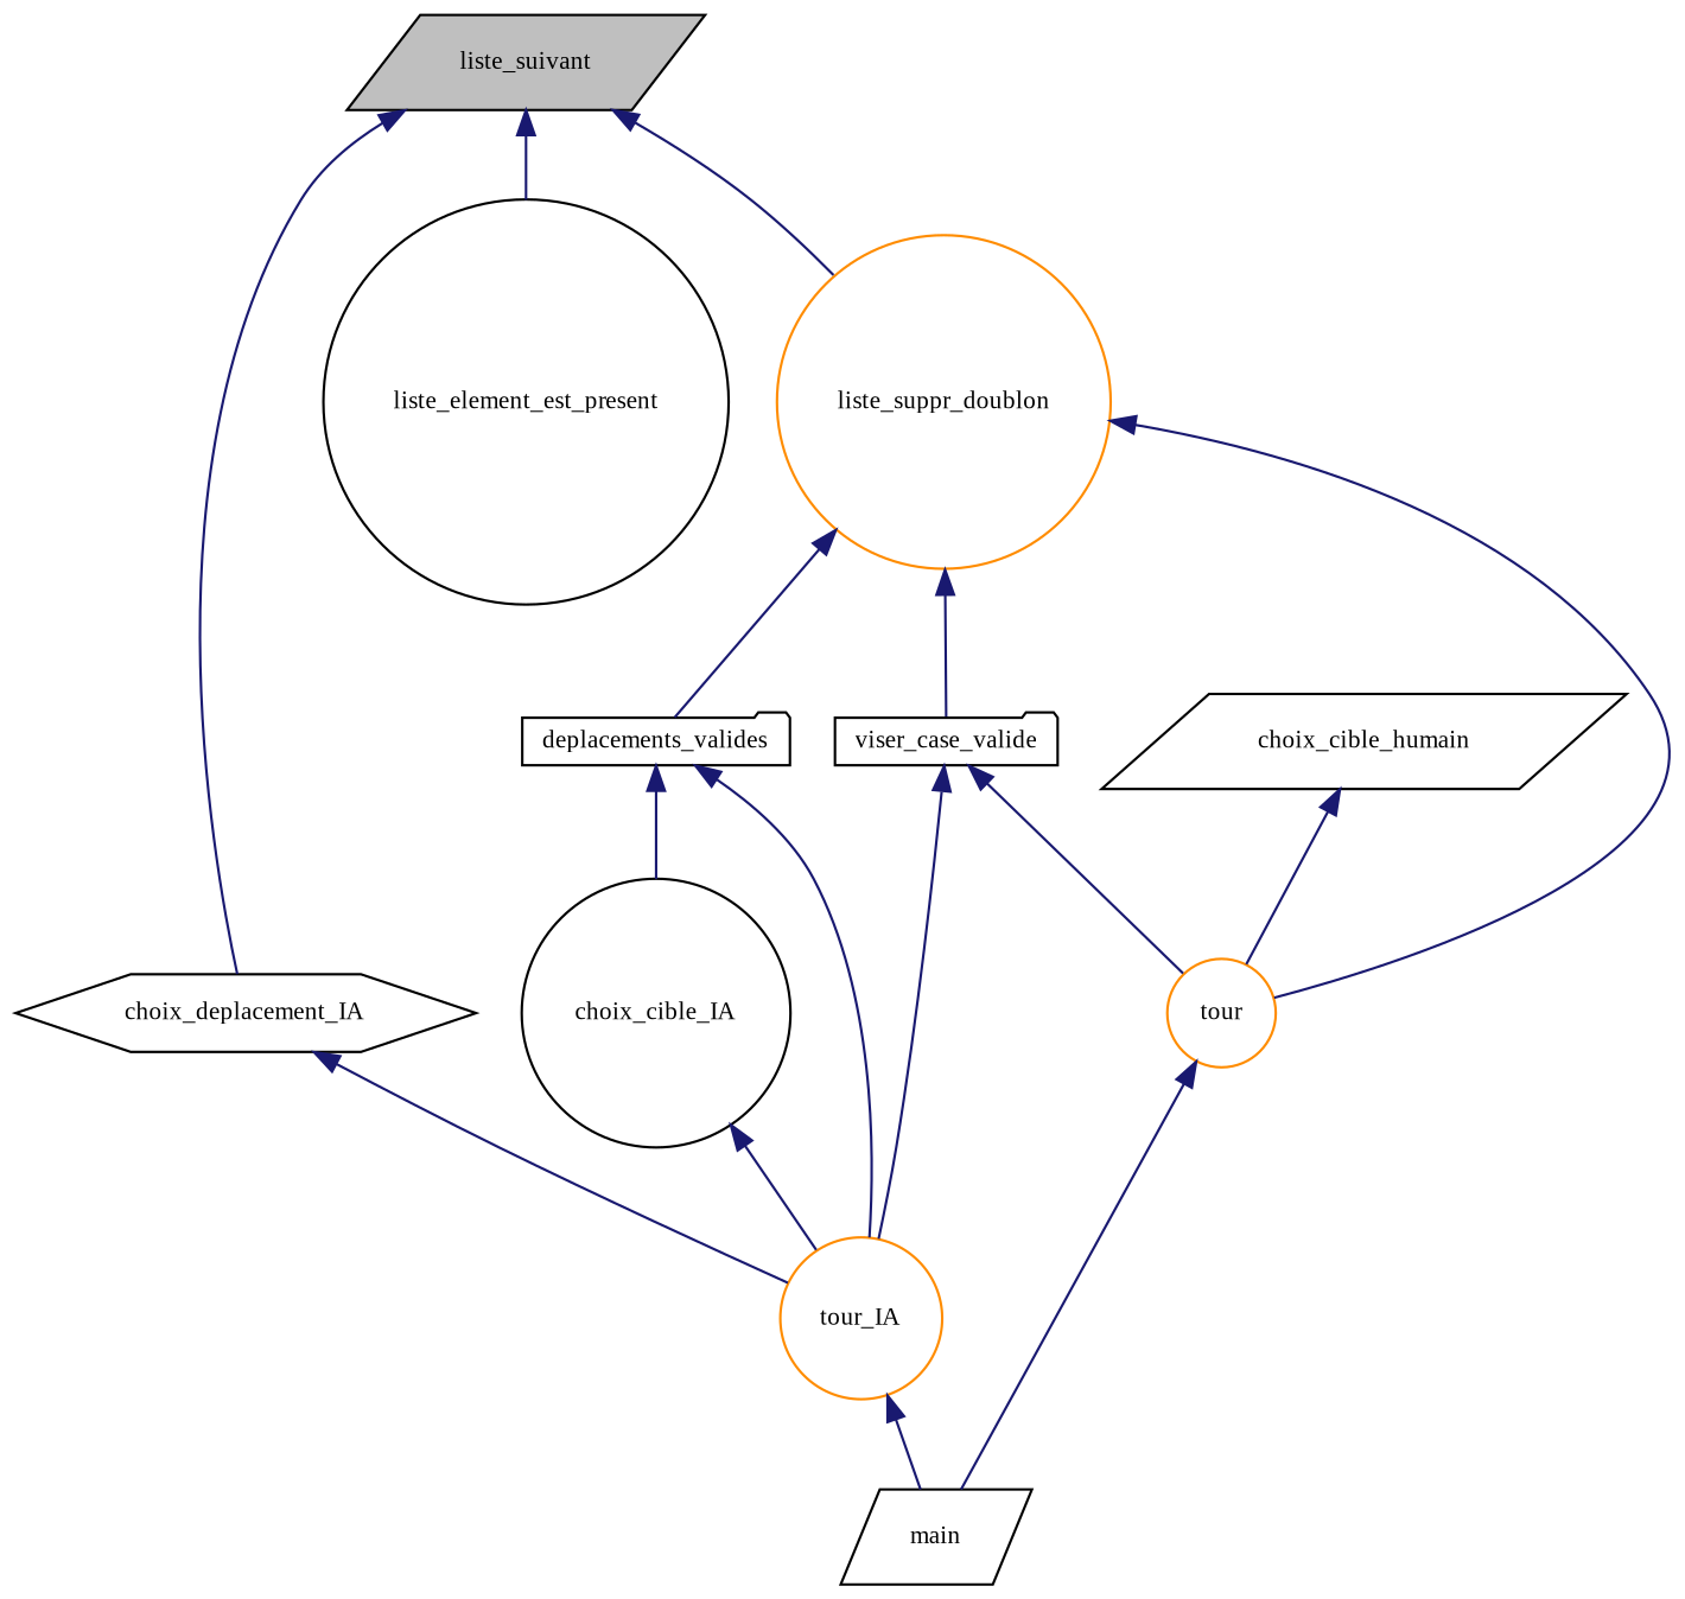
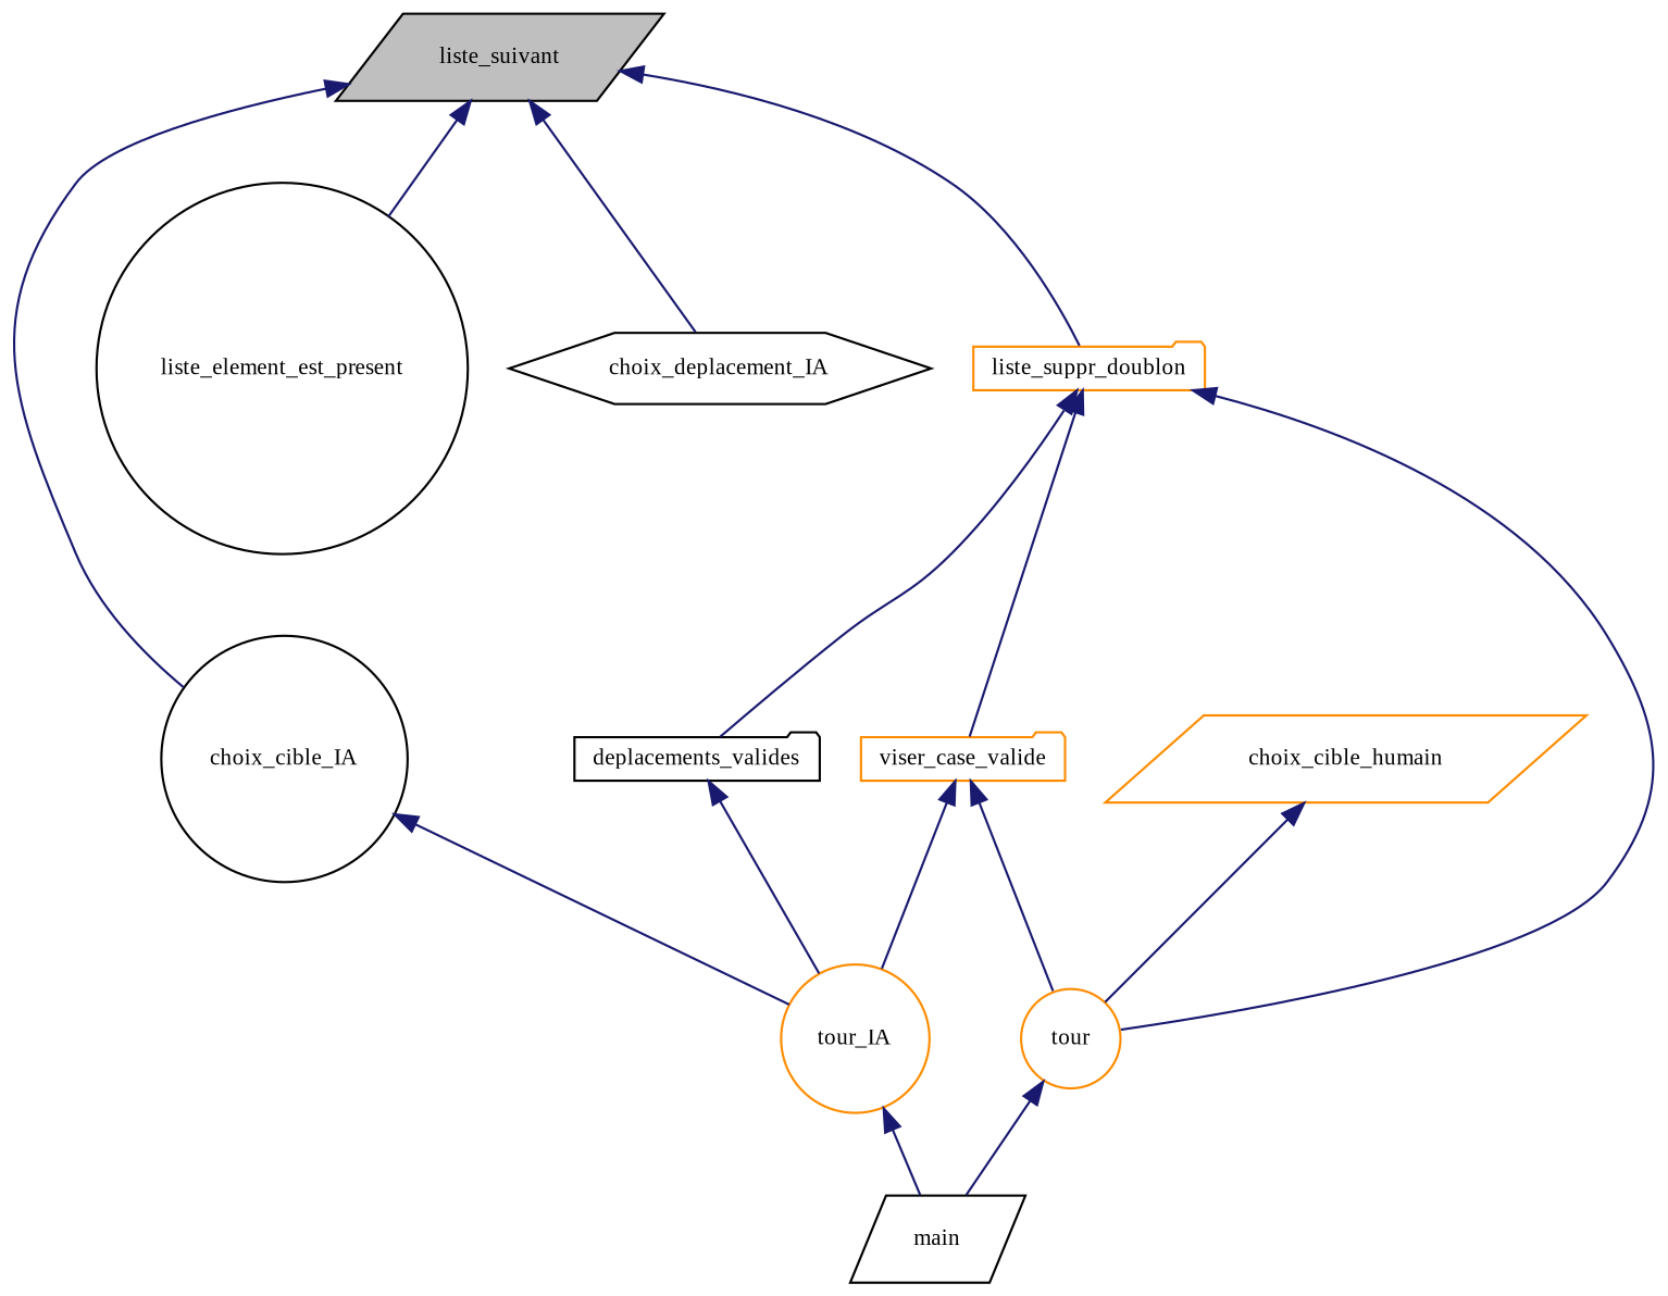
  digraph {
    fontname="Liberation Serif"
    rankdir=TB
    node [color=black fontname="Liberation Serif" fontsize=10 shape=circle]
    edge [color=midnightblue dir=back fontname="Liberation Serif" fontsize=10 labelfontname=Helvetica labelfontsize=10 style=solid]
    n1 [fillcolor=grey75 fontcolor=black height=0.2 label=liste_suivant shape=parallelogram style=filled width=0.4]
-   n2 [color=darkorange height=0.2 label=liste_suppr_doublon width=0.4]
+   n2 [color=darkorange height=0.2 label=liste_suppr_doublon shape=folder width=0.4]
    n3 [height=0.2 label=liste_element_est_present width=0.4]
    n4 [height=0.2 label=choix_deplacement_IA shape=hexagon width=0.4]
    n5 [height=0.2 label=choix_cible_IA width=0.4]
    n6 [height=0.2 label=deplacements_valides shape=folder width=0.4]
-   n7 [height=0.2 label=viser_case_valide shape=folder width=0.4]
+   n7 [color=darkorange height=0.2 label=viser_case_valide shape=folder width=0.4]
    n8 [color=darkorange height=0.2 label=tour width=0.4]
    n9 [color=darkorange height=0.2 label=tour_IA width=0.4]
    n10 [height=0.2 label=main shape=parallelogram width=0.4]
-   n11 [height=0.2 label=choix_cible_humain shape=parallelogram width=0.4]
+   n11 [color=darkorange height=0.2 label=choix_cible_humain shape=parallelogram width=0.4]
    n1 -> n2
    n1 -> n3
    n1 -> n4
-   n6 -> n5
+   n1 -> n5
    n2 -> n6
    n2 -> n7
    n2 -> n8
-   n4 -> n9
    n5 -> n9
    n6 -> n9
    n7 -> n8
    n7 -> n9
    n8 -> n10
    n9 -> n10
    n11 -> n8
  }
